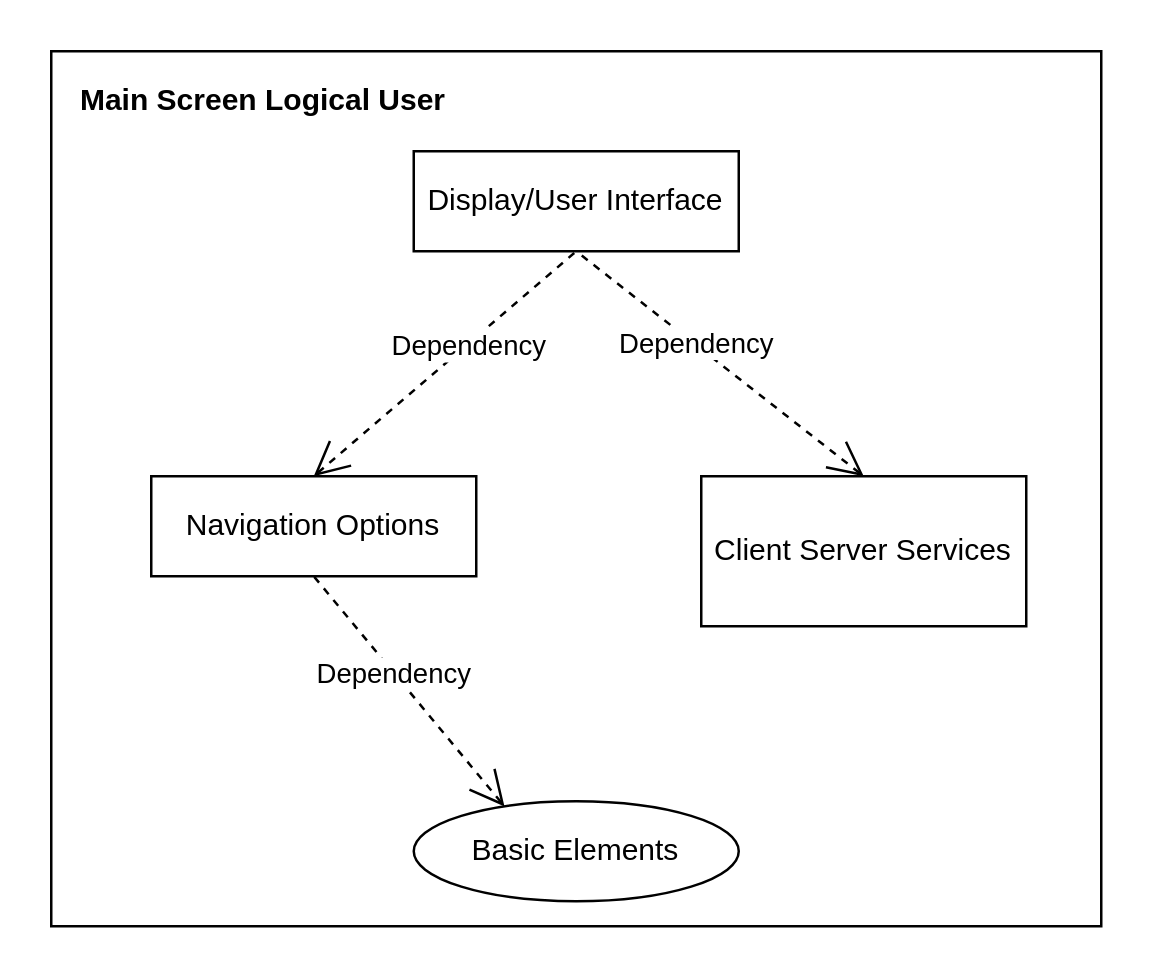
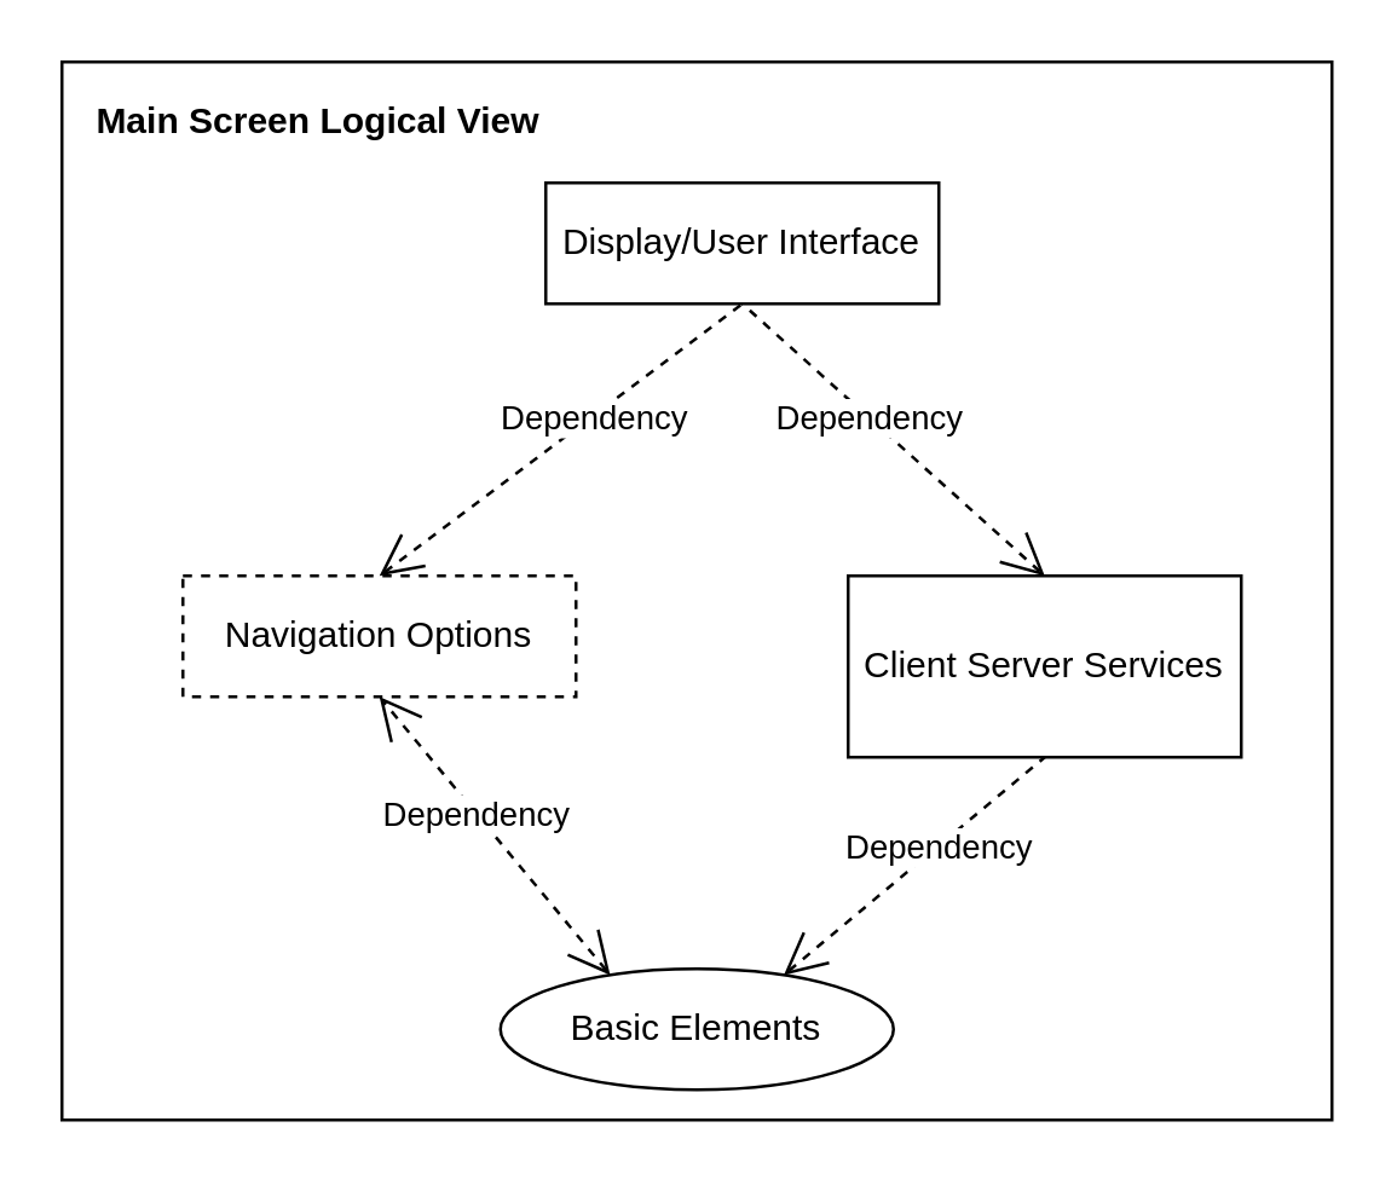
  <mxCell id="0" />
  <mxCell id="1" parent="0" />
  <mxCell id="2" value="" style="rounded=0;whiteSpace=wrap;html=1;" vertex="1" parent="1"><mxGeometry x="20" y="20" width="420" height="350" as="geometry" /></mxCell>
- <mxCell id="3" value="&lt;b&gt;Main Screen Logical User&lt;/b&gt;" style="text;html=1;strokeColor=none;fillColor=none;align=center;verticalAlign=middle;whiteSpace=wrap;rounded=0;" vertex="1" parent="1"><mxGeometry x="30" y="30" width="150" height="20" as="geometry" /></mxCell>
- <mxCell id="4" value="Display/User Interface" style="rounded=0;whiteSpace=wrap;html=1;" vertex="1" parent="1"><mxGeometry x="165" y="60" width="130" height="40" as="geometry" /></mxCell>
+ <mxCell id="3" value="&lt;b&gt;Main Screen Logical View&lt;/b&gt;" style="text;html=1;strokeColor=none;fillColor=none;align=center;verticalAlign=middle;whiteSpace=wrap;rounded=0;" vertex="1" parent="1"><mxGeometry x="30" y="30" width="150" height="20" as="geometry" /></mxCell>
+ <mxCell id="4" value="Display/User Interface" style="rounded=0;whiteSpace=wrap;html=1;" vertex="1" parent="1"><mxGeometry x="180" y="60" width="130" height="40" as="geometry" /></mxCell>
  <mxCell id="5" value="Basic Elements" style="ellipse;whiteSpace=wrap;html=1;" vertex="1" parent="1"><mxGeometry x="165" y="320" width="130" height="40" as="geometry" /></mxCell>
- <mxCell id="6" value="Navigation Options" style="rounded=0;whiteSpace=wrap;html=1;" vertex="1" parent="1"><mxGeometry x="60" y="190" width="130" height="40" as="geometry" /></mxCell>
+ <mxCell id="6" value="Navigation Options" style="rounded=0;whiteSpace=wrap;html=1;dashed=1;" vertex="1" parent="1"><mxGeometry x="60" y="190" width="130" height="40" as="geometry" /></mxCell>
  <mxCell id="7" value="Client Server Services" style="rounded=0;whiteSpace=wrap;html=1;" vertex="1" parent="1"><mxGeometry x="280" y="190" width="130" height="60" as="geometry" /></mxCell>
  <mxCell id="8" value="" style="endArrow=none;endSize=12;dashed=1;html=1;exitX=0.5;exitY=0;exitDx=0;exitDy=0;entryX=0.5;entryY=1;entryDx=0;entryDy=0;startArrow=open;startFill=0;endFill=0;startSize=12;" edge="1" parent="1" source="6" target="4"><mxGeometry width="160" relative="1" as="geometry"><mxPoint x="95" y="160" as="sourcePoint" /><mxPoint x="230" y="80" as="targetPoint" /><Array as="points" /></mxGeometry></mxCell>
  <mxCell id="9" value="Dependency" style="edgeLabel;html=1;align=center;verticalAlign=middle;resizable=0;points=[];" vertex="1" connectable="0" parent="8"><mxGeometry x="0.175" relative="1" as="geometry"><mxPoint as="offset" /></mxGeometry></mxCell>
  <mxCell id="10" value="" style="endArrow=none;endSize=12;dashed=1;html=1;entryX=0.5;entryY=1;entryDx=0;entryDy=0;exitX=0.5;exitY=0;exitDx=0;exitDy=0;startArrow=open;startFill=0;endFill=0;startSize=12;" edge="1" parent="1" source="7" target="4"><mxGeometry width="160" relative="1" as="geometry"><mxPoint x="300" y="240" as="sourcePoint" /><mxPoint x="320" y="130" as="targetPoint" /><Array as="points" /></mxGeometry></mxCell>
  <mxCell id="11" value="Dependency" style="edgeLabel;html=1;align=center;verticalAlign=middle;resizable=0;points=[];" vertex="1" connectable="0" parent="10"><mxGeometry x="0.175" relative="1" as="geometry"><mxPoint as="offset" /></mxGeometry></mxCell>
- <mxCell id="14" value="" style="endArrow=none;endSize=12;dashed=1;html=1;entryX=0.5;entryY=1;entryDx=0;entryDy=0;exitX=0.25;exitY=0;exitDx=0;exitDy=0;startArrow=open;startFill=0;endFill=0;startSize=12;" edge="1" parent="1" source="5" target="6"><mxGeometry width="160" relative="1" as="geometry"><mxPoint x="130" y="330" as="sourcePoint" /><mxPoint x="150" y="220" as="targetPoint" /><Array as="points" /></mxGeometry></mxCell>
+ <mxCell id="12" value="" style="endArrow=none;endSize=12;dashed=1;html=1;entryX=0.5;entryY=1;entryDx=0;entryDy=0;exitX=0.75;exitY=0;exitDx=0;exitDy=0;startArrow=open;startFill=0;endFill=0;startSize=12;" edge="1" parent="1" source="5" target="7"><mxGeometry width="160" relative="1" as="geometry"><mxPoint x="210" y="380" as="sourcePoint" /><mxPoint x="230" y="270" as="targetPoint" /><Array as="points" /></mxGeometry></mxCell>
+ <mxCell id="13" value="Dependency" style="edgeLabel;html=1;align=center;verticalAlign=middle;resizable=0;points=[];" vertex="1" connectable="0" parent="12"><mxGeometry x="0.175" relative="1" as="geometry"><mxPoint as="offset" /></mxGeometry></mxCell>
+ <mxCell id="14" value="" style="endArrow=open;endSize=12;dashed=1;html=1;entryX=0.5;entryY=1;entryDx=0;entryDy=0;exitX=0.25;exitY=0;exitDx=0;exitDy=0;startArrow=open;startFill=0;endFill=0;startSize=12;" edge="1" parent="1" source="5" target="6"><mxGeometry width="160" relative="1" as="geometry"><mxPoint x="130" y="330" as="sourcePoint" /><mxPoint x="150" y="220" as="targetPoint" /><Array as="points" /></mxGeometry></mxCell>
  <mxCell id="15" value="Dependency" style="edgeLabel;html=1;align=center;verticalAlign=middle;resizable=0;points=[];" vertex="1" connectable="0" parent="14"><mxGeometry x="0.175" relative="1" as="geometry"><mxPoint as="offset" /></mxGeometry></mxCell>
